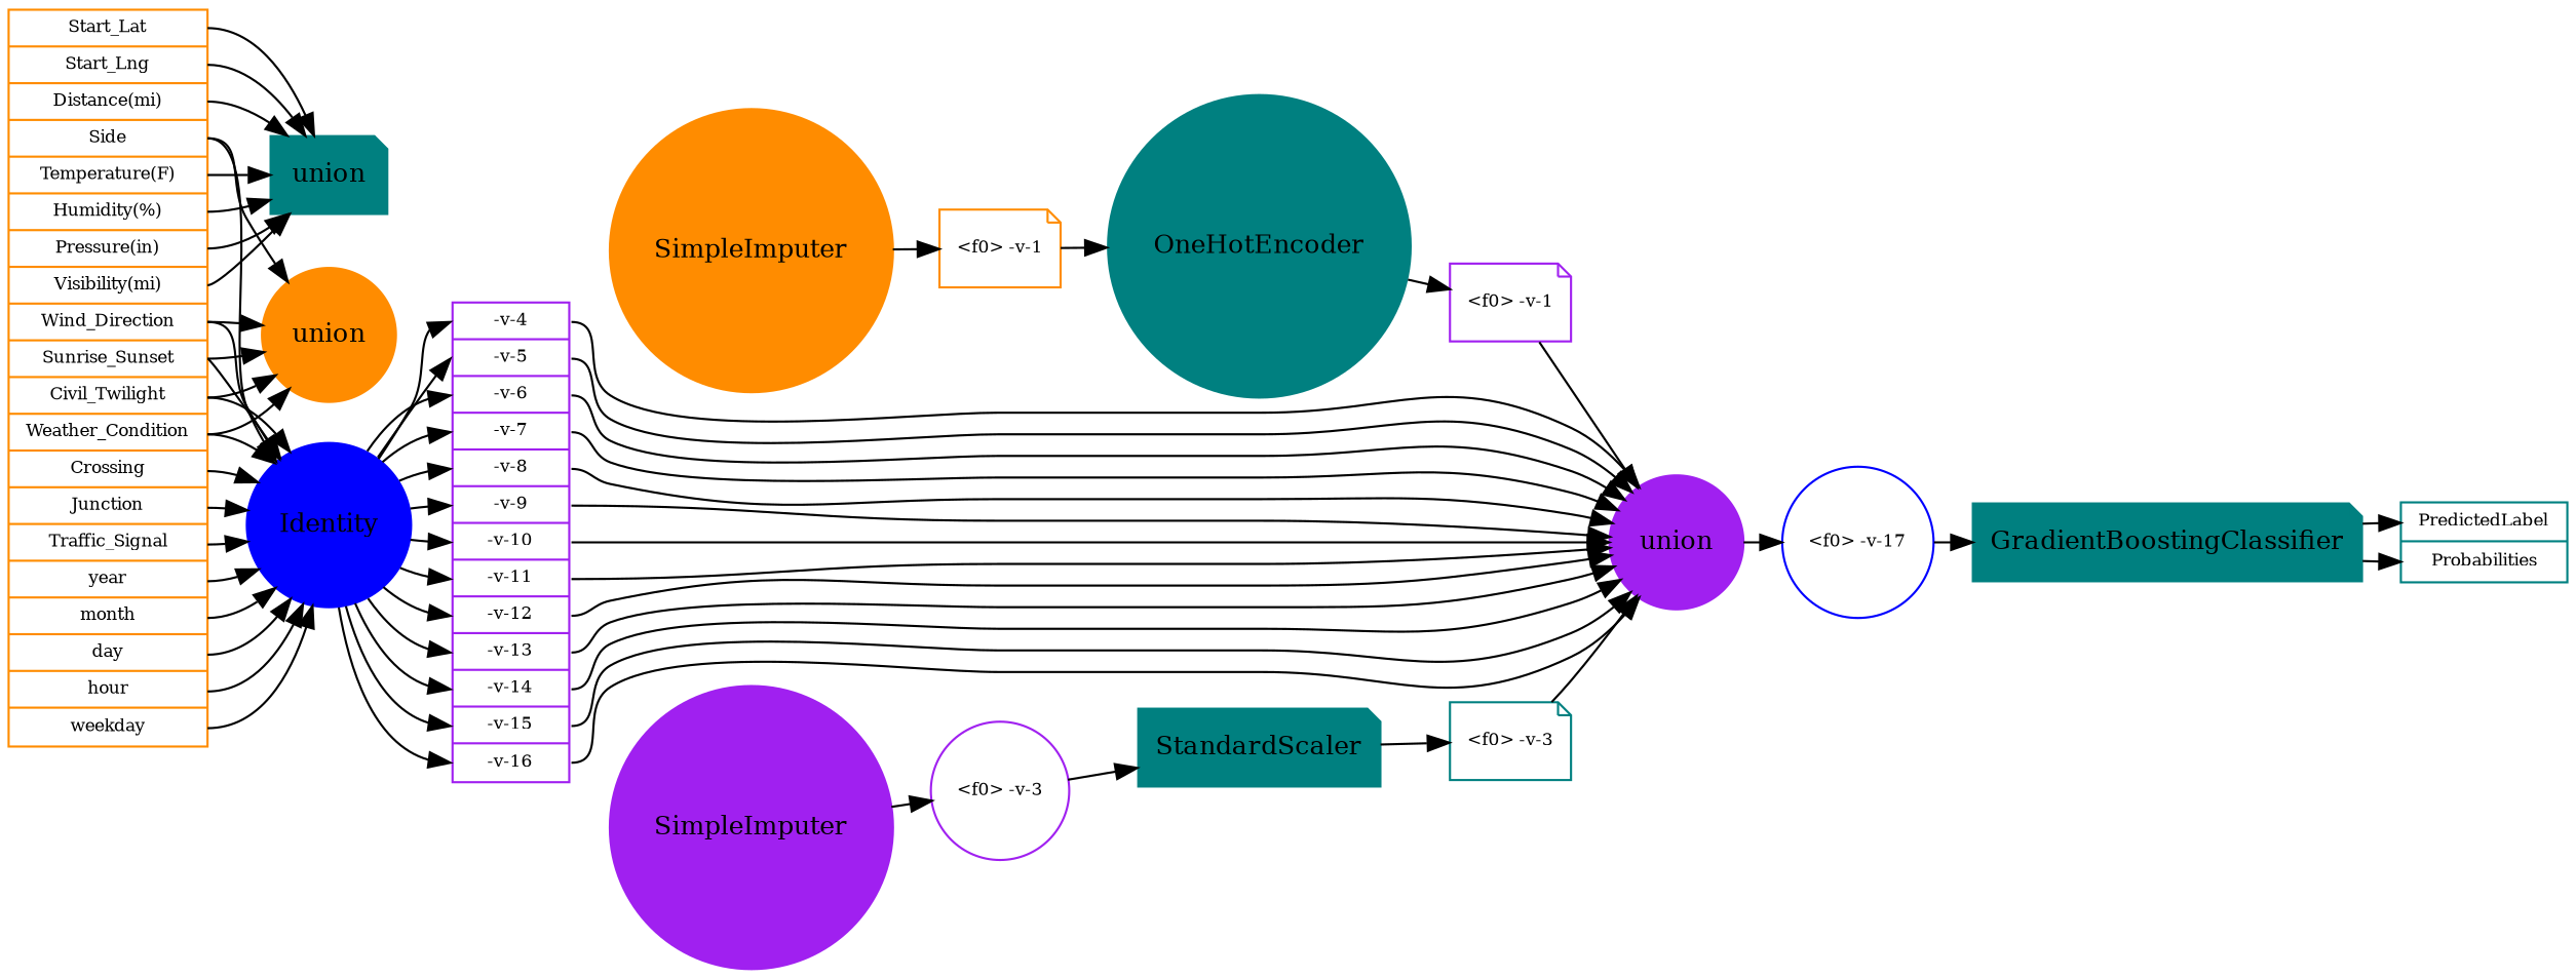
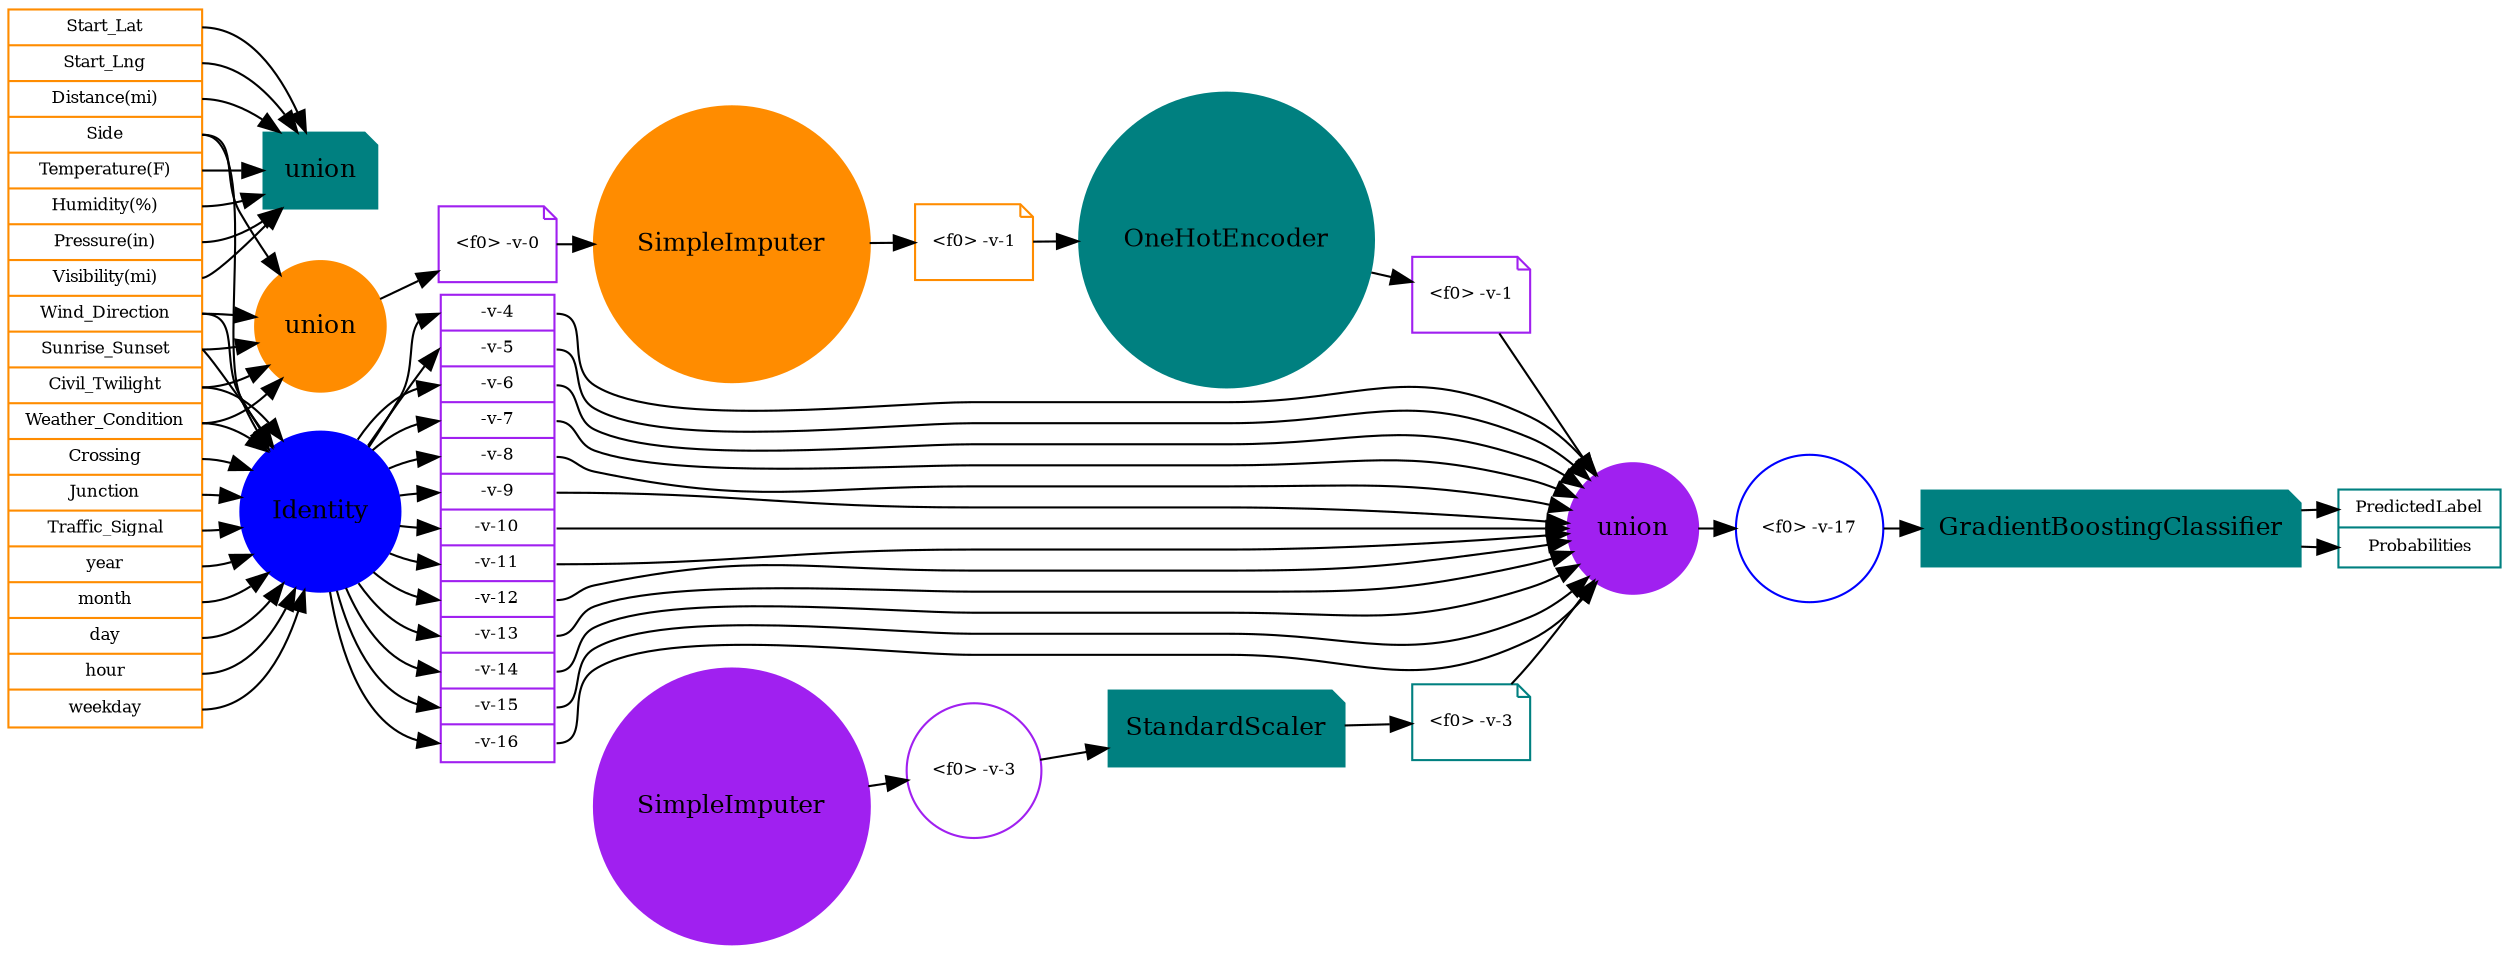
  digraph {
    nodesep=0.05
    rankdir=LR
    ranksep=0.25
    node [color=teal fontsize=8 shape=circle]
    n1 [color=darkorange label="<f0> Start_Lat|<f1> Start_Lng|<f2> Distance(mi)|<f3> Side|<f4> Temperature(F)|<f5> Humidity(%)|<f6> Pressure(in)|<f7> Visibility(mi)|<f8> Wind_Direction|<f9> Sunrise_Sunset|<f10> Civil_Twilight|<f11> Weather_Condition|<f12> Crossing|<f13> Junction|<f14> Traffic_Signal|<f15> year|<f16> month|<f17> day|<f18> hour|<f19> weekday" shape=record]
    n2 [color=darkorange fontsize=12 label=union style="filled,rounded"]
    n3 [fontsize=12 label=union shape=note style="filled,rounded"]
    n4 [color=blue fontsize=12 label=Identity style="filled,rounded"]
+   n5 [color=purple label="<f0> -v-0" shape=note]
    n6 [color=purple label="<f0> -v-4|<f1> -v-5|<f2> -v-6|<f3> -v-7|<f4> -v-8|<f5> -v-9|<f6> -v-10|<f7> -v-11|<f8> -v-12|<f9> -v-13|<f10> -v-14|<f11> -v-15|<f12> -v-16" shape=record]
    n7 [color=darkorange fontsize=12 label=SimpleImputer style="filled,rounded"]
    n8 [color=darkorange label="<f0> -v-1" shape=note]
    n9 [fontsize=12 label=OneHotEncoder style="filled,rounded"]
    n10 [color=purple label="<f0> -v-1" shape=note]
    n11 [color=purple fontsize=12 label=union style="filled,rounded"]
    n12 [color=blue label="<f0> -v-17"]
    n13 [color=purple fontsize=12 label=SimpleImputer style="filled,rounded"]
    n14 [color=purple label="<f0> -v-3"]
    n15 [fontsize=12 label=StandardScaler shape=note style="filled,rounded"]
    n16 [label="<f0> -v-3" shape=note]
    n17 [fontsize=12 label=GradientBoostingClassifier shape=note style="filled,rounded"]
    n18 [label="<f0> PredictedLabel|<f1> Probabilities" shape=record]
    n1 -> n2 [tailport=f3]
    n1 -> n2 [tailport=f8]
    n1 -> n2 [tailport=f9]
    n1 -> n2 [tailport=f10]
    n1 -> n2 [tailport=f11]
    n1 -> n3 [tailport=f0]
    n1 -> n3 [tailport=f1]
    n1 -> n3 [tailport=f2]
    n1 -> n3 [tailport=f4]
    n1 -> n3 [tailport=f5]
    n1 -> n3 [tailport=f6]
    n1 -> n3 [tailport=f7]
    n1 -> n4 [tailport=f3]
    n1 -> n4 [tailport=f8]
    n1 -> n4 [tailport=f9]
    n1 -> n4 [tailport=f10]
    n1 -> n4 [tailport=f11]
    n1 -> n4 [tailport=f12]
    n1 -> n4 [tailport=f13]
    n1 -> n4 [tailport=f14]
    n1 -> n4 [tailport=f15]
    n1 -> n4 [tailport=f16]
    n1 -> n4 [tailport=f17]
    n1 -> n4 [tailport=f18]
    n1 -> n4 [tailport=f19]
+   n2 -> n5 [headport=f0]
    n4 -> n6 [headport=f0]
    n4 -> n6 [headport=f1]
    n4 -> n6 [headport=f2]
    n4 -> n6 [headport=f3]
    n4 -> n6 [headport=f4]
    n4 -> n6 [headport=f5]
    n4 -> n6 [headport=f6]
    n4 -> n6 [headport=f7]
    n4 -> n6 [headport=f8]
    n4 -> n6 [headport=f9]
    n4 -> n6 [headport=f10]
    n4 -> n6 [headport=f11]
    n4 -> n6 [headport=f12]
+   n5 -> n7 [tailport=f0]
    n6 -> n11 [tailport=f0]
    n6 -> n11 [tailport=f1]
    n6 -> n11 [tailport=f2]
    n6 -> n11 [tailport=f3]
    n6 -> n11 [tailport=f4]
    n6 -> n11 [tailport=f5]
    n6 -> n11 [tailport=f6]
    n6 -> n11 [tailport=f7]
    n6 -> n11 [tailport=f8]
    n6 -> n11 [tailport=f9]
    n6 -> n11 [tailport=f10]
    n6 -> n11 [tailport=f11]
    n6 -> n11 [tailport=f12]
    n7 -> n8 [headport=f0]
    n8 -> n9 [tailport=f0]
    n9 -> n10 [headport=f0]
    n10 -> n11 [tailport=f0]
    n11 -> n12 [headport=f0]
    n12 -> n17 [tailport=f0]
    n13 -> n14 [headport=f0]
    n14 -> n15 [tailport=f0]
    n15 -> n16 [headport=f0]
    n16 -> n11 [tailport=f0]
    n17 -> n18 [headport=f0]
    n17 -> n18 [headport=f1]
  }
